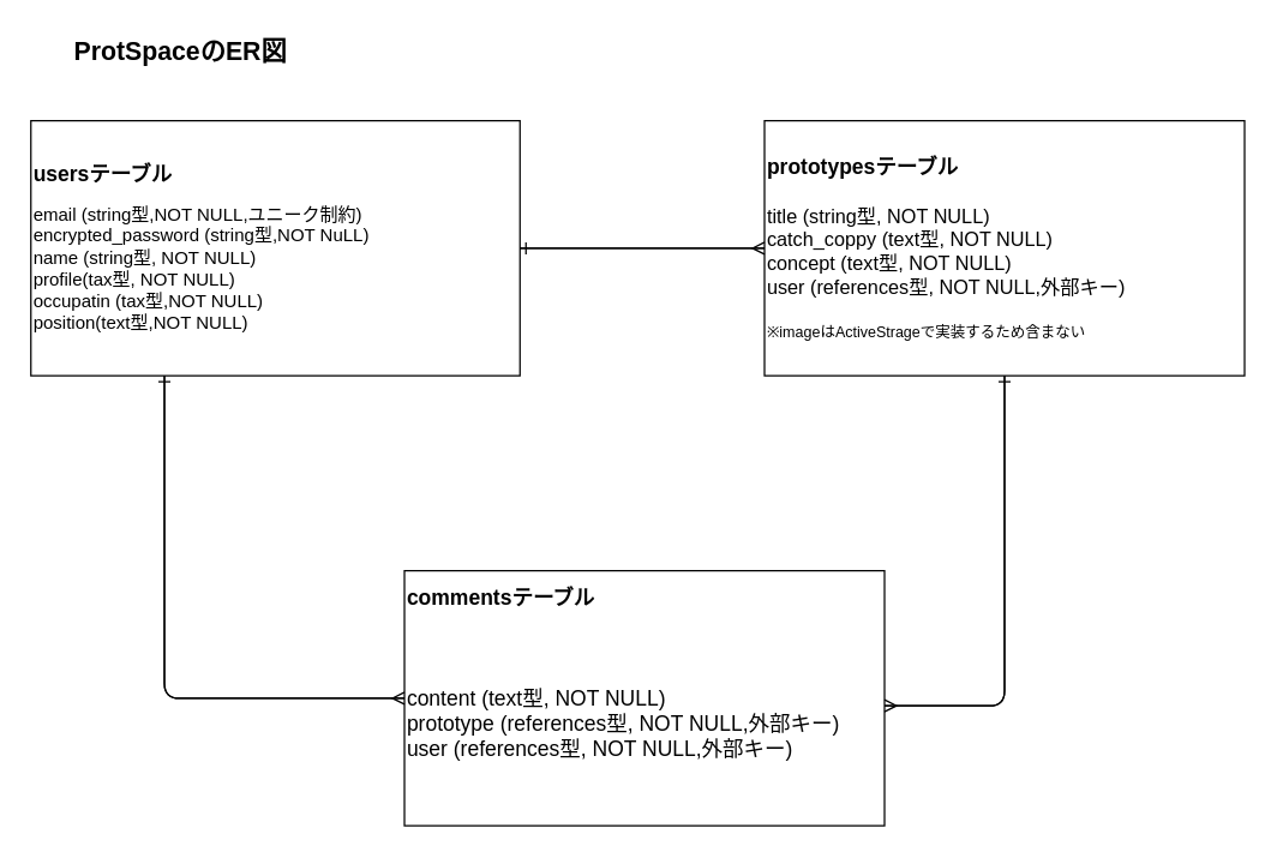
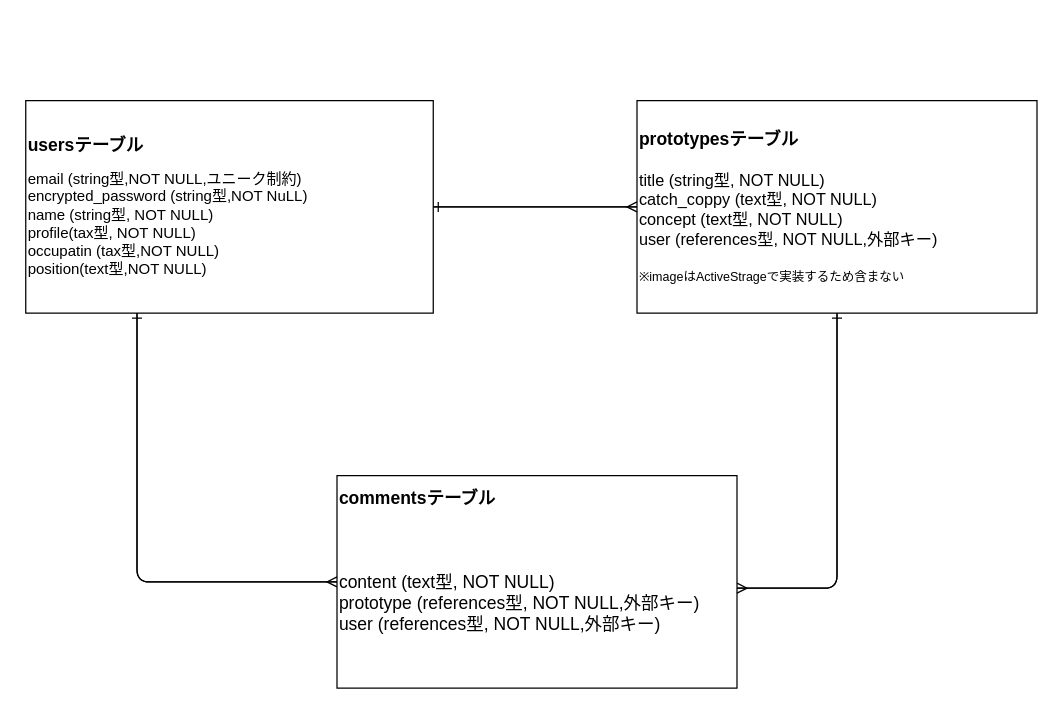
  <mxCell id="0" />
  <mxCell id="1" parent="0" />
  <mxCell id="2" value="&lt;p style=&quot;line-height: 120%;&quot;&gt;&lt;font style=&quot;font-size: 14px;&quot;&gt;&lt;b&gt;usersテーブル&lt;/b&gt;&lt;/font&gt;&lt;/p&gt;&lt;p style=&quot;line-height: 120%;&quot;&gt;&lt;/p&gt;&lt;div style=&quot;&quot;&gt;&lt;span style=&quot;background-color: initial;&quot;&gt;email (string型,NOT NULL,ユニーク制約)&lt;/span&gt;&lt;/div&gt;&lt;div style=&quot;&quot;&gt;&lt;span style=&quot;background-color: initial;&quot;&gt;encrypted_password (string型,NOT NuLL)&lt;/span&gt;&lt;/div&gt;&lt;div style=&quot;&quot;&gt;&lt;span style=&quot;background-color: initial;&quot;&gt;name (string型, NOT NULL)&lt;/span&gt;&lt;/div&gt;&lt;div style=&quot;&quot;&gt;&lt;span style=&quot;background-color: initial;&quot;&gt;profile(tax型, NOT NULL)&lt;/span&gt;&lt;/div&gt;&lt;div style=&quot;&quot;&gt;&lt;span style=&quot;background-color: initial;&quot;&gt;occupatin (tax型,NOT NULL)&lt;/span&gt;&lt;/div&gt;&lt;div style=&quot;&quot;&gt;position(text型,NOT NULL)&lt;/div&gt;&lt;p&gt;&lt;/p&gt;" style="rounded=0;whiteSpace=wrap;html=1;verticalAlign=middle;align=left;" vertex="1" parent="1"><mxGeometry x="20" y="80" width="326" height="170" as="geometry" /></mxCell>
  <mxCell id="3" value="&lt;div style=&quot;&quot;&gt;&lt;b style=&quot;background-color: initial;&quot;&gt;prototypesテーブル&lt;/b&gt;&lt;/div&gt;&lt;div style=&quot;&quot;&gt;&lt;br&gt;&lt;/div&gt;&lt;div style=&quot;font-size: 13px;&quot;&gt;&lt;span style=&quot;background-color: initial;&quot;&gt;&lt;font style=&quot;font-size: 13px;&quot;&gt;title (string型, NOT NULL)&lt;/font&gt;&lt;/span&gt;&lt;/div&gt;&lt;div style=&quot;font-size: 13px;&quot;&gt;&lt;span style=&quot;background-color: initial;&quot;&gt;&lt;font style=&quot;font-size: 13px;&quot;&gt;catch_coppy (text型, NOT NULL)&lt;/font&gt;&lt;/span&gt;&lt;/div&gt;&lt;div style=&quot;font-size: 13px;&quot;&gt;&lt;span style=&quot;background-color: initial;&quot;&gt;&lt;font style=&quot;font-size: 13px;&quot;&gt;concept (text型, NOT NULL)&lt;/font&gt;&lt;/span&gt;&lt;/div&gt;&lt;div style=&quot;font-size: 13px;&quot;&gt;&lt;span style=&quot;background-color: initial;&quot;&gt;&lt;font style=&quot;font-size: 13px;&quot;&gt;user (references型, NOT NULL,外部キー)&lt;/font&gt;&lt;/span&gt;&lt;/div&gt;&lt;font style=&quot;&quot;&gt;&lt;div style=&quot;&quot;&gt;&lt;br&gt;&lt;/div&gt;&lt;font style=&quot;font-size: 10px;&quot;&gt;&lt;div style=&quot;&quot;&gt;&lt;span style=&quot;background-color: initial;&quot;&gt;※imageはActiveStrageで実装するため含まない&lt;/span&gt;&lt;/div&gt;&lt;/font&gt;&lt;/font&gt;" style="rounded=0;whiteSpace=wrap;html=1;fontSize=14;align=left;" vertex="1" parent="1"><mxGeometry x="509" y="80" width="320" height="170" as="geometry" /></mxCell>
  <mxCell id="4" value="&lt;div style=&quot;&quot;&gt;&lt;b style=&quot;background-color: initial;&quot;&gt;commentsテーブル&lt;/b&gt;&lt;/div&gt;&lt;br&gt;&lt;br&gt;&lt;br&gt;&lt;div style=&quot;&quot;&gt;&lt;span style=&quot;background-color: initial;&quot;&gt;content (text型, NOT NULL)&lt;/span&gt;&lt;/div&gt;&lt;div style=&quot;&quot;&gt;&lt;span style=&quot;background-color: initial;&quot;&gt;prototype (references型, NOT NULL,外部キー)&lt;/span&gt;&lt;/div&gt;&lt;div style=&quot;&quot;&gt;&lt;span style=&quot;background-color: initial;&quot;&gt;user (references型, NOT NULL,外部キー)&lt;/span&gt;&lt;/div&gt;&lt;br&gt;&amp;nbsp;" style="rounded=0;whiteSpace=wrap;html=1;fontSize=14;align=left;verticalAlign=middle;" vertex="1" parent="1"><mxGeometry x="269" y="380" width="320" height="170" as="geometry" /></mxCell>
  <mxCell id="5" value="" style="edgeStyle=entityRelationEdgeStyle;fontSize=12;html=1;endArrow=ERone;endFill=1;exitX=0;exitY=0.5;exitDx=0;exitDy=0;" edge="1" parent="1" source="3" target="2"><mxGeometry width="100" height="100" relative="1" as="geometry"><mxPoint x="439" y="380" as="sourcePoint" /><mxPoint x="539" y="280" as="targetPoint" /></mxGeometry></mxCell>
  <mxCell id="6" value="" style="edgeStyle=entityRelationEdgeStyle;fontSize=12;html=1;endArrow=ERmany;entryX=0;entryY=0.5;entryDx=0;entryDy=0;exitX=1;exitY=0.5;exitDx=0;exitDy=0;" edge="1" parent="1" source="2" target="3"><mxGeometry width="100" height="100" relative="1" as="geometry"><mxPoint x="439" y="380" as="sourcePoint" /><mxPoint x="539" y="280" as="targetPoint" /></mxGeometry></mxCell>
  <mxCell id="7" value="" style="edgeStyle=orthogonalEdgeStyle;fontSize=12;html=1;endArrow=ERmany;entryX=0;entryY=0.5;entryDx=0;entryDy=0;" edge="1" parent="1" source="2" target="4"><mxGeometry width="100" height="100" relative="1" as="geometry"><mxPoint x="-53.667" y="330" as="sourcePoint" /><mxPoint x="319" y="560" as="targetPoint" /><Array as="points"><mxPoint x="109" y="465" /></Array></mxGeometry></mxCell>
  <mxCell id="8" value="" style="edgeStyle=orthogonalEdgeStyle;fontSize=12;html=1;endArrow=ERone;endFill=1;entryX=0.273;entryY=1;entryDx=0;entryDy=0;entryPerimeter=0;exitX=0;exitY=0.5;exitDx=0;exitDy=0;" edge="1" parent="1" source="4" target="2"><mxGeometry width="100" height="100" relative="1" as="geometry"><mxPoint x="119" y="660" as="sourcePoint" /><mxPoint x="59" y="280" as="targetPoint" /><Array as="points"><mxPoint x="109" y="465" /></Array></mxGeometry></mxCell>
  <mxCell id="9" value="" style="edgeStyle=orthogonalEdgeStyle;fontSize=12;html=1;endArrow=ERone;endFill=1;" edge="1" parent="1" target="3"><mxGeometry width="100" height="100" relative="1" as="geometry"><mxPoint x="589" y="470" as="sourcePoint" /><mxPoint x="729" y="300" as="targetPoint" /><Array as="points"><mxPoint x="589" y="470" /><mxPoint x="669" y="470" /></Array></mxGeometry></mxCell>
  <mxCell id="10" value="" style="edgeStyle=orthogonalEdgeStyle;fontSize=12;html=1;endArrow=ERmany;exitX=0.5;exitY=1;exitDx=0;exitDy=0;" edge="1" parent="1" source="3"><mxGeometry width="100" height="100" relative="1" as="geometry"><mxPoint x="639" y="660" as="sourcePoint" /><mxPoint x="589" y="470" as="targetPoint" /><Array as="points"><mxPoint x="669" y="470" /><mxPoint x="589" y="470" /></Array></mxGeometry></mxCell>
- <mxCell id="11" value="&lt;b&gt;&lt;font style=&quot;font-size: 17px;&quot;&gt;ProtSpaceのER図&lt;/font&gt;&lt;/b&gt;" style="text;html=1;strokeColor=none;fillColor=none;align=center;verticalAlign=middle;whiteSpace=wrap;rounded=0;fontSize=10;" vertex="1" parent="1"><mxGeometry x="20" y="20" width="200" height="30" as="geometry" /></mxCell>
